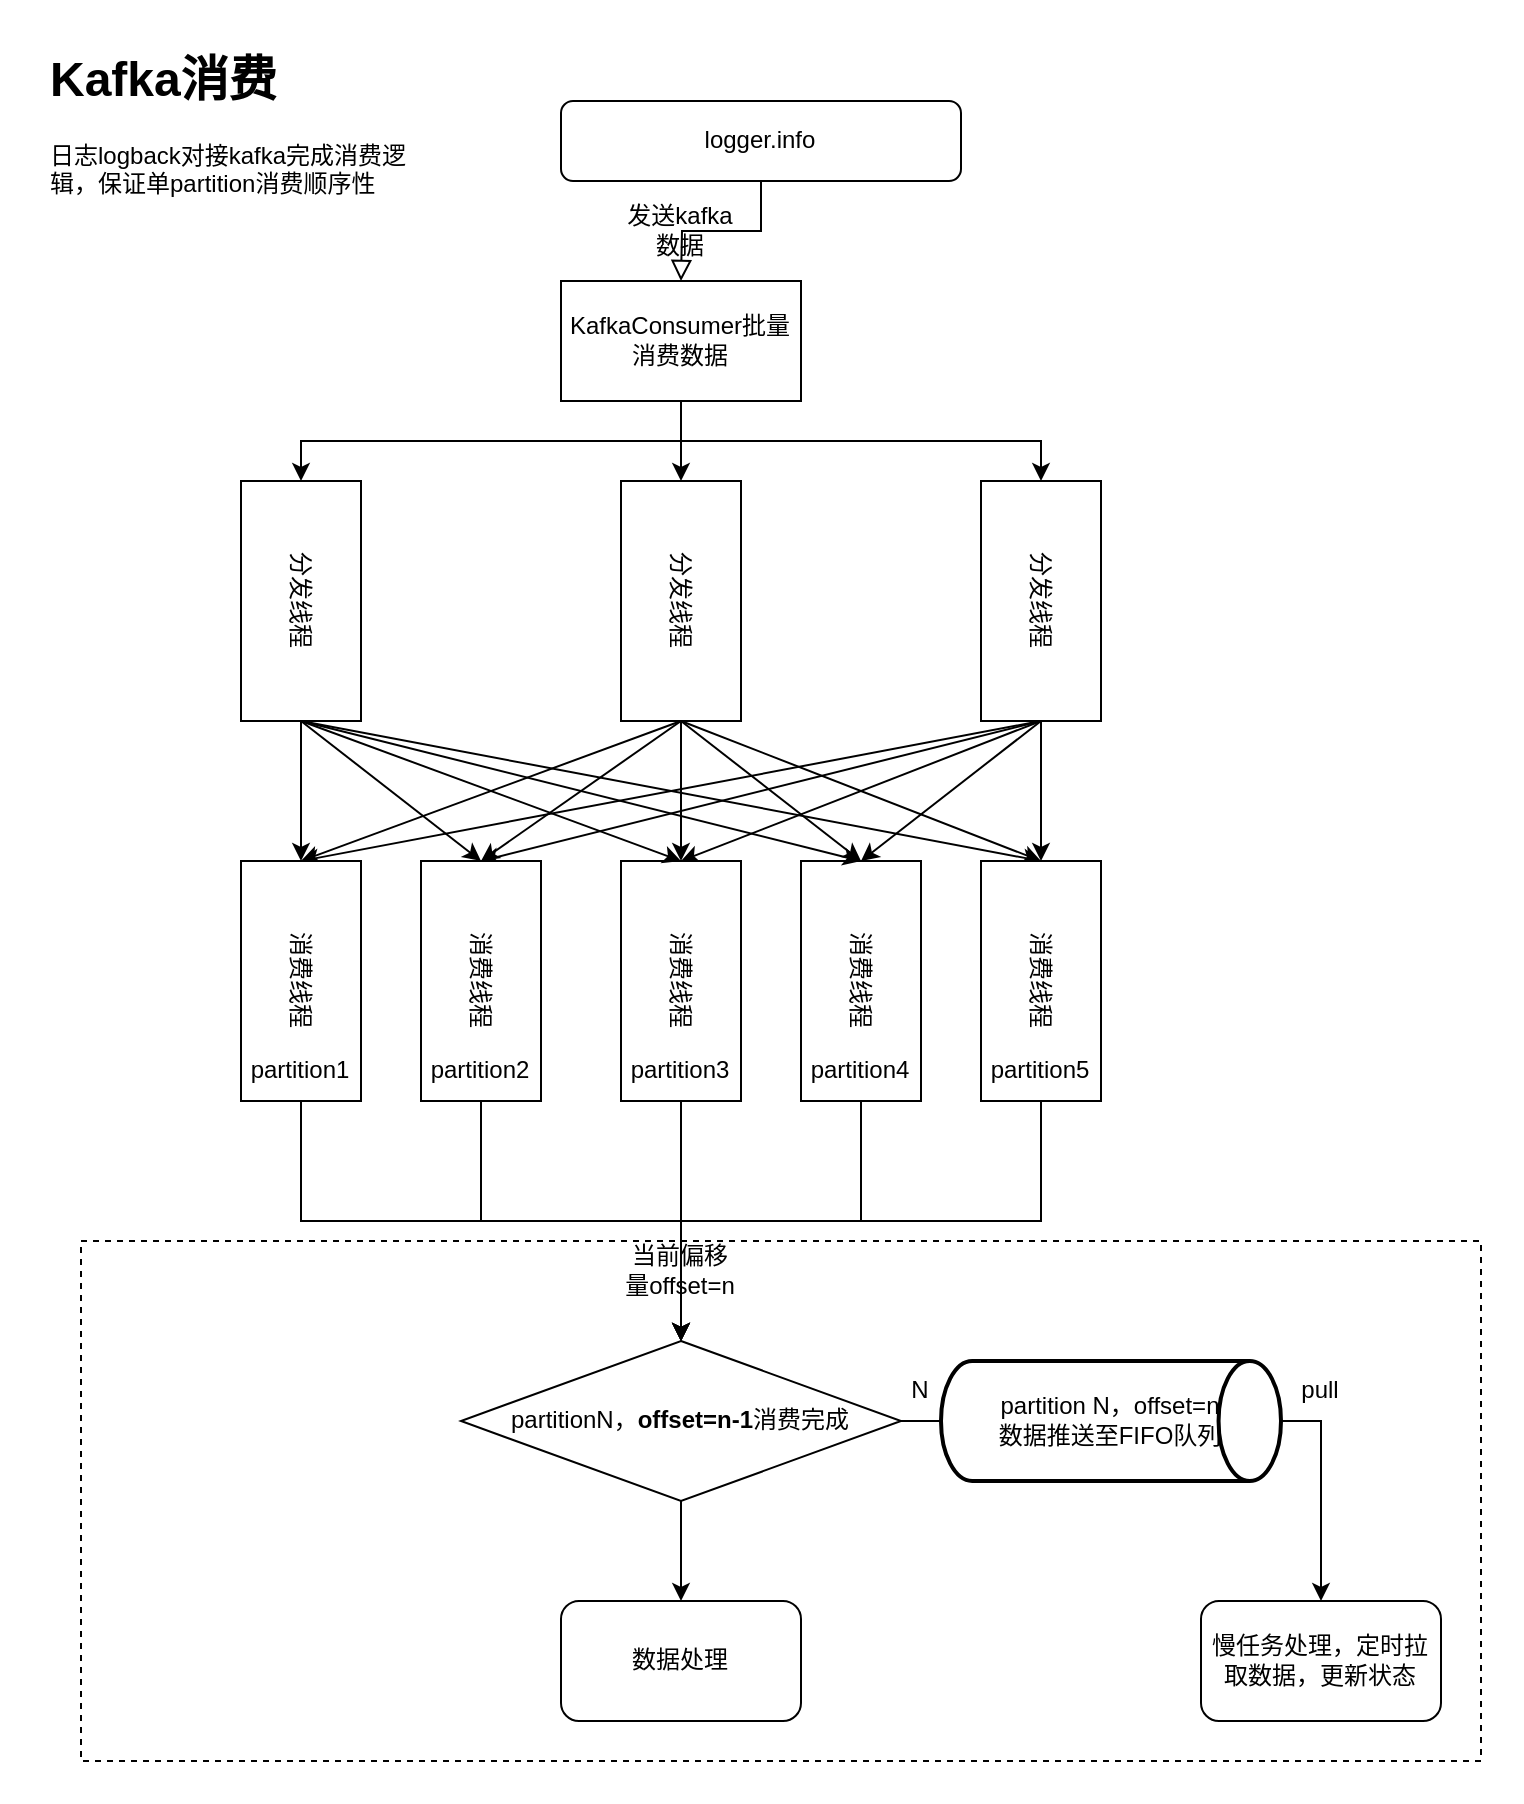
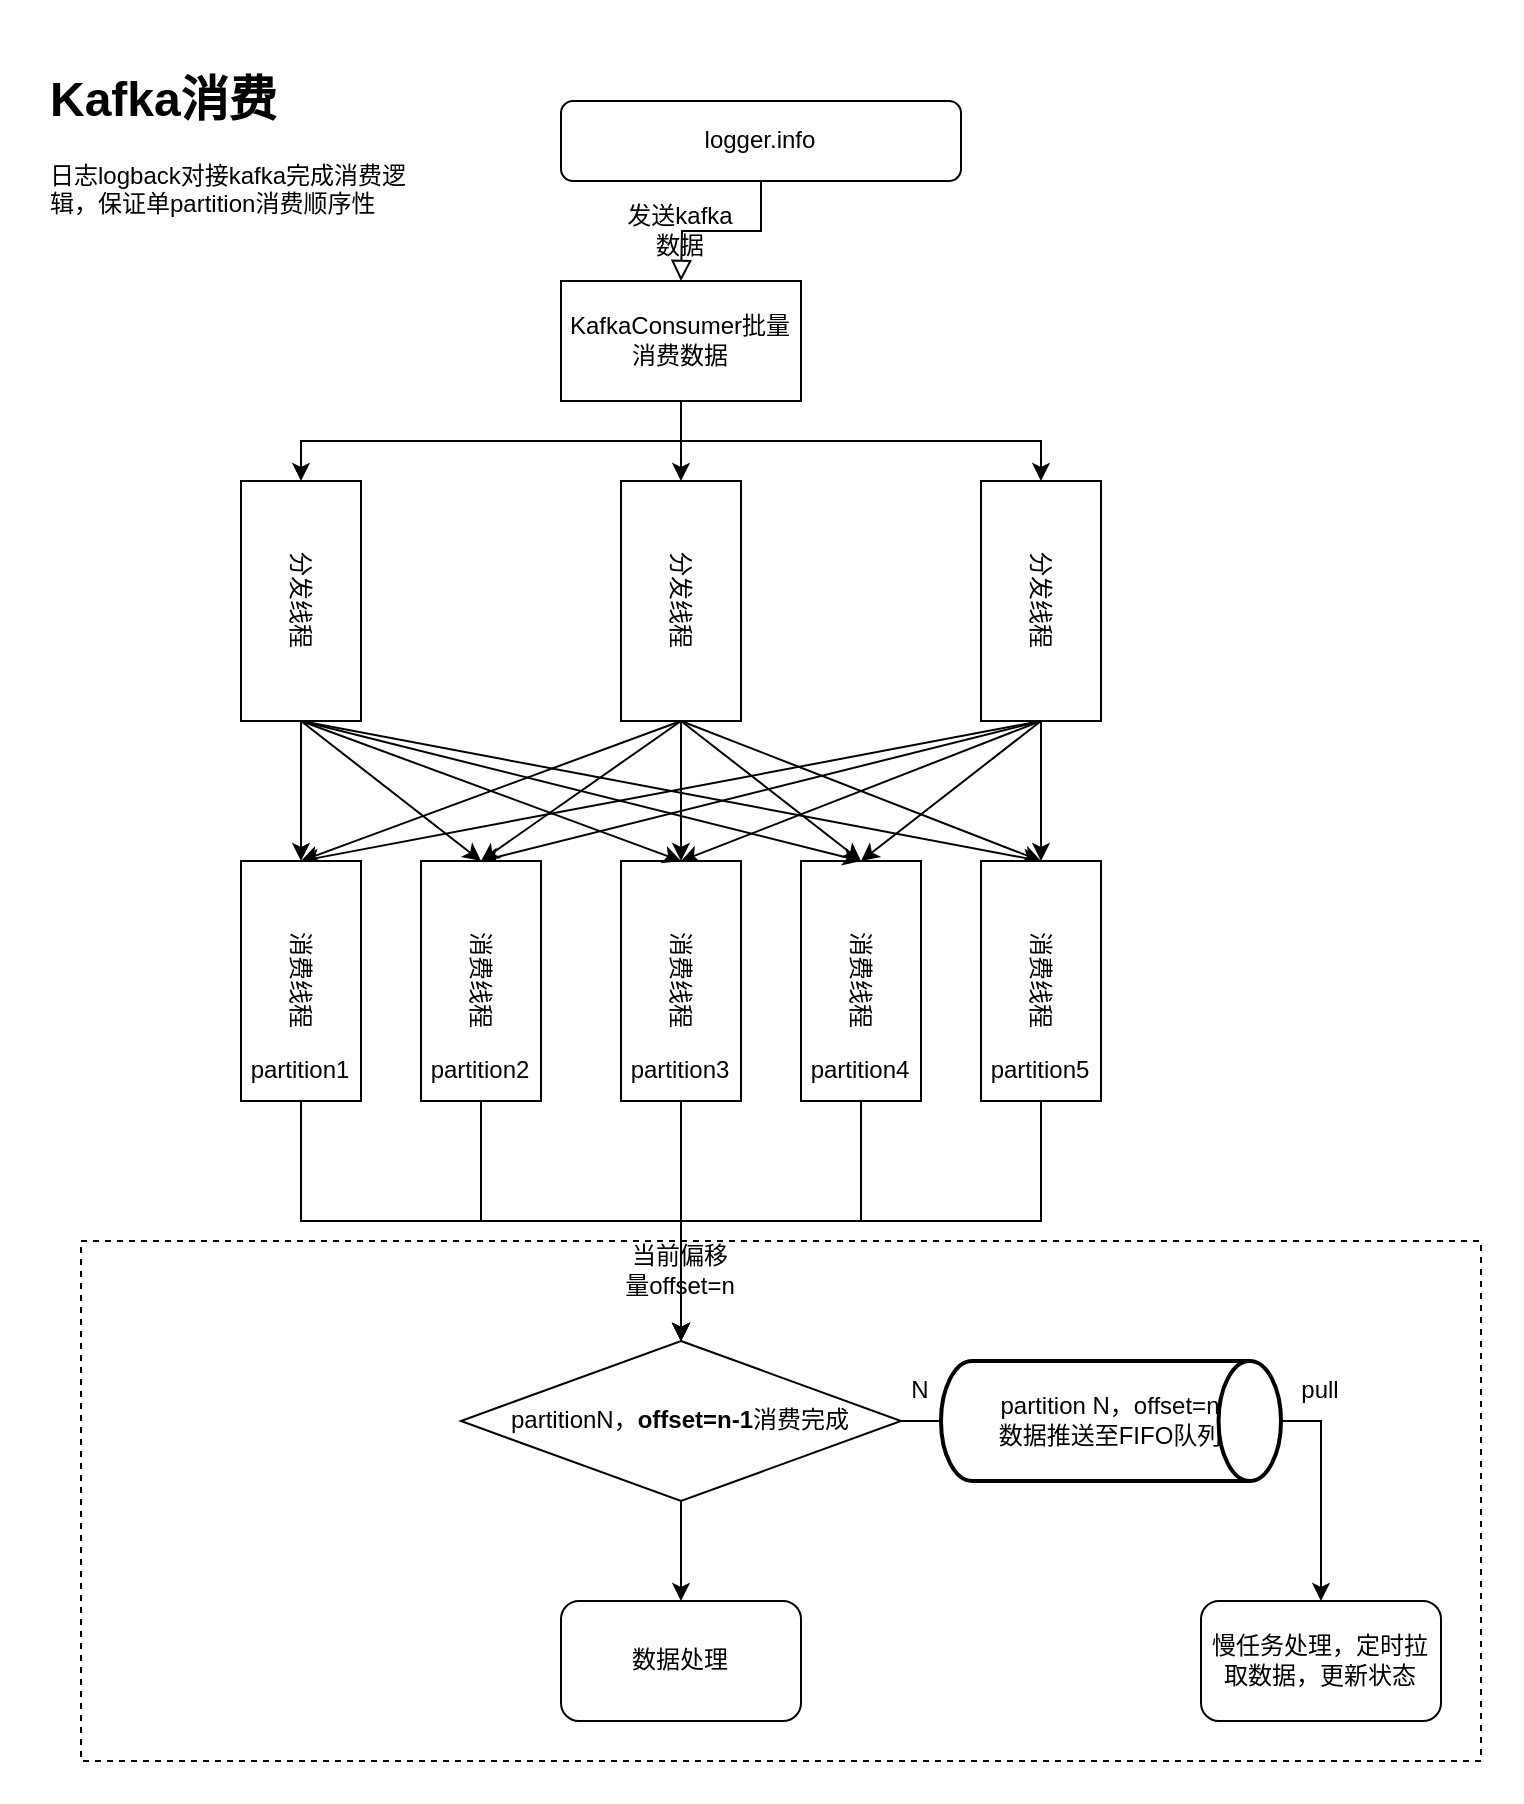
  <mxCell id="0" />
  <mxCell id="1" parent="0" />
  <mxCell id="2" value="" style="rounded=0;whiteSpace=wrap;html=1;dashed=1;" vertex="1" parent="1"><mxGeometry x="40" y="620" width="700" height="260" as="geometry" /></mxCell>
  <mxCell id="3" value="" style="rounded=0;html=1;jettySize=auto;orthogonalLoop=1;fontSize=11;endArrow=block;endFill=0;endSize=8;strokeWidth=1;shadow=0;labelBackgroundColor=none;edgeStyle=orthogonalEdgeStyle;" parent="1" source="4" edge="1"><mxGeometry relative="1" as="geometry"><mxPoint x="340" y="140" as="targetPoint" /></mxGeometry></mxCell>
  <mxCell id="4" value="logger.info" style="rounded=1;whiteSpace=wrap;html=1;fontSize=12;glass=0;strokeWidth=1;shadow=0;" parent="1" vertex="1"><mxGeometry x="280" y="50" width="200" height="40" as="geometry" /></mxCell>
  <mxCell id="5" style="edgeStyle=orthogonalEdgeStyle;rounded=0;orthogonalLoop=1;jettySize=auto;html=1;exitX=0.5;exitY=1;exitDx=0;exitDy=0;entryX=0;entryY=0.5;entryDx=0;entryDy=0;" edge="1" parent="1" source="8" target="12"><mxGeometry relative="1" as="geometry" /></mxCell>
  <mxCell id="6" style="edgeStyle=orthogonalEdgeStyle;rounded=0;orthogonalLoop=1;jettySize=auto;html=1;exitX=0.5;exitY=1;exitDx=0;exitDy=0;entryX=0;entryY=0.5;entryDx=0;entryDy=0;" edge="1" parent="1" source="8" target="18"><mxGeometry relative="1" as="geometry" /></mxCell>
  <mxCell id="7" style="edgeStyle=orthogonalEdgeStyle;rounded=0;orthogonalLoop=1;jettySize=auto;html=1;exitX=0.5;exitY=1;exitDx=0;exitDy=0;entryX=0;entryY=0.5;entryDx=0;entryDy=0;" edge="1" parent="1" source="8" target="24"><mxGeometry relative="1" as="geometry" /></mxCell>
  <mxCell id="8" value="KafkaConsumer批量消费数据" style="rounded=0;whiteSpace=wrap;html=1;" vertex="1" parent="1"><mxGeometry x="280" y="140" width="120" height="60" as="geometry" /></mxCell>
  <mxCell id="9" value="发送kafka数据" style="text;html=1;strokeColor=none;fillColor=none;align=center;verticalAlign=middle;whiteSpace=wrap;rounded=0;" vertex="1" parent="1"><mxGeometry x="310" y="100" width="60" height="30" as="geometry" /></mxCell>
  <mxCell id="10" style="rounded=0;orthogonalLoop=1;jettySize=auto;html=1;exitX=1;exitY=0.5;exitDx=0;exitDy=0;entryX=0;entryY=0.5;entryDx=0;entryDy=0;" edge="1" parent="1" source="12" target="25"><mxGeometry relative="1" as="geometry" /></mxCell>
  <mxCell id="11" style="rounded=0;orthogonalLoop=1;jettySize=auto;html=1;exitX=1;exitY=0.5;exitDx=0;exitDy=0;entryX=0;entryY=0.5;entryDx=0;entryDy=0;" edge="1" parent="1" source="12" target="26"><mxGeometry relative="1" as="geometry" /></mxCell>
  <mxCell id="12" value="分发线程" style="rounded=0;whiteSpace=wrap;html=1;rotation=90;" vertex="1" parent="1"><mxGeometry x="90" y="270" width="120" height="60" as="geometry" /></mxCell>
  <mxCell id="13" style="rounded=0;orthogonalLoop=1;jettySize=auto;html=1;exitX=1;exitY=0.5;exitDx=0;exitDy=0;entryX=0;entryY=0.5;entryDx=0;entryDy=0;" edge="1" parent="1" source="18" target="25"><mxGeometry relative="1" as="geometry" /></mxCell>
  <mxCell id="14" style="rounded=0;orthogonalLoop=1;jettySize=auto;html=1;exitX=1;exitY=0.5;exitDx=0;exitDy=0;entryX=0;entryY=0.5;entryDx=0;entryDy=0;" edge="1" parent="1" source="18" target="28"><mxGeometry relative="1" as="geometry" /></mxCell>
  <mxCell id="15" style="rounded=0;orthogonalLoop=1;jettySize=auto;html=1;exitX=1;exitY=0.5;exitDx=0;exitDy=0;" edge="1" parent="1" source="18"><mxGeometry relative="1" as="geometry"><mxPoint x="340" y="430" as="targetPoint" /></mxGeometry></mxCell>
  <mxCell id="16" style="rounded=0;orthogonalLoop=1;jettySize=auto;html=1;exitX=1;exitY=0.5;exitDx=0;exitDy=0;entryX=0;entryY=0.5;entryDx=0;entryDy=0;" edge="1" parent="1" source="18" target="27"><mxGeometry relative="1" as="geometry" /></mxCell>
  <mxCell id="17" style="rounded=0;orthogonalLoop=1;jettySize=auto;html=1;exitX=1;exitY=0.5;exitDx=0;exitDy=0;entryX=0;entryY=0.5;entryDx=0;entryDy=0;" edge="1" parent="1" source="18" target="26"><mxGeometry relative="1" as="geometry" /></mxCell>
  <mxCell id="18" value="分发线程" style="rounded=0;whiteSpace=wrap;html=1;rotation=90;" vertex="1" parent="1"><mxGeometry x="280" y="270" width="120" height="60" as="geometry" /></mxCell>
  <mxCell id="19" style="rounded=0;orthogonalLoop=1;jettySize=auto;html=1;exitX=1;exitY=0.5;exitDx=0;exitDy=0;entryX=0;entryY=0.5;entryDx=0;entryDy=0;" edge="1" parent="1" source="24" target="25"><mxGeometry relative="1" as="geometry" /></mxCell>
  <mxCell id="20" style="rounded=0;orthogonalLoop=1;jettySize=auto;html=1;exitX=1;exitY=0.5;exitDx=0;exitDy=0;entryX=0;entryY=0.5;entryDx=0;entryDy=0;" edge="1" parent="1" source="24" target="28"><mxGeometry relative="1" as="geometry" /></mxCell>
  <mxCell id="21" style="rounded=0;orthogonalLoop=1;jettySize=auto;html=1;exitX=1;exitY=0.5;exitDx=0;exitDy=0;entryX=0;entryY=0.5;entryDx=0;entryDy=0;" edge="1" parent="1" source="24" target="29"><mxGeometry relative="1" as="geometry" /></mxCell>
  <mxCell id="22" style="rounded=0;orthogonalLoop=1;jettySize=auto;html=1;exitX=1;exitY=0.5;exitDx=0;exitDy=0;" edge="1" parent="1" source="24"><mxGeometry relative="1" as="geometry"><mxPoint x="430" y="430" as="targetPoint" /></mxGeometry></mxCell>
  <mxCell id="23" style="edgeStyle=orthogonalEdgeStyle;rounded=0;orthogonalLoop=1;jettySize=auto;html=1;exitX=1;exitY=0.5;exitDx=0;exitDy=0;" edge="1" parent="1" source="24"><mxGeometry relative="1" as="geometry"><mxPoint x="520" y="430" as="targetPoint" /></mxGeometry></mxCell>
  <mxCell id="24" value="分发线程" style="rounded=0;whiteSpace=wrap;html=1;rotation=90;" vertex="1" parent="1"><mxGeometry x="460" y="270" width="120" height="60" as="geometry" /></mxCell>
  <mxCell id="25" value="消费线程" style="rounded=0;rotation=90;whiteSpace=wrap;html=1;align=center;" vertex="1" parent="1"><mxGeometry x="90" y="460" width="120" height="60" as="geometry" /></mxCell>
  <mxCell id="26" value="消费线程" style="rounded=0;whiteSpace=wrap;html=1;rotation=90;" vertex="1" parent="1"><mxGeometry x="460" y="460" width="120" height="60" as="geometry" /></mxCell>
  <mxCell id="27" value="消费线程" style="rounded=0;whiteSpace=wrap;html=1;rotation=90;" vertex="1" parent="1"><mxGeometry x="370" y="460" width="120" height="60" as="geometry" /></mxCell>
  <mxCell id="28" value="消费线程" style="rounded=0;whiteSpace=wrap;html=1;rotation=90;" vertex="1" parent="1"><mxGeometry x="180" y="460" width="120" height="60" as="geometry" /></mxCell>
  <mxCell id="29" value="消费线程" style="rounded=0;whiteSpace=wrap;html=1;rotation=90;" vertex="1" parent="1"><mxGeometry x="280" y="460" width="120" height="60" as="geometry" /></mxCell>
  <mxCell id="30" value="" style="endArrow=classic;html=1;rounded=0;exitX=1;exitY=0.5;exitDx=0;exitDy=0;entryX=0;entryY=0.5;entryDx=0;entryDy=0;" edge="1" parent="1" source="12" target="28"><mxGeometry width="50" height="50" relative="1" as="geometry"><mxPoint x="390" y="400" as="sourcePoint" /><mxPoint x="440" y="350" as="targetPoint" /></mxGeometry></mxCell>
  <mxCell id="31" value="" style="endArrow=classic;html=1;rounded=0;entryX=0;entryY=0.5;entryDx=0;entryDy=0;" edge="1" parent="1" target="29"><mxGeometry width="50" height="50" relative="1" as="geometry"><mxPoint x="150" y="360" as="sourcePoint" /><mxPoint x="250" y="440" as="targetPoint" /></mxGeometry></mxCell>
  <mxCell id="32" value="" style="endArrow=classic;html=1;rounded=0;entryX=0;entryY=0.5;entryDx=0;entryDy=0;" edge="1" parent="1" target="27"><mxGeometry width="50" height="50" relative="1" as="geometry"><mxPoint x="150" y="360" as="sourcePoint" /><mxPoint x="440" y="350" as="targetPoint" /></mxGeometry></mxCell>
  <mxCell id="33" style="edgeStyle=orthogonalEdgeStyle;rounded=0;orthogonalLoop=1;jettySize=auto;html=1;exitX=0.5;exitY=1;exitDx=0;exitDy=0;entryX=0.5;entryY=0;entryDx=0;entryDy=0;" edge="1" parent="1" source="34" target="45"><mxGeometry relative="1" as="geometry" /></mxCell>
  <mxCell id="34" value="partition5" style="text;html=1;strokeColor=none;fillColor=none;align=center;verticalAlign=middle;whiteSpace=wrap;rounded=0;" vertex="1" parent="1"><mxGeometry x="490" y="520" width="60" height="30" as="geometry" /></mxCell>
  <mxCell id="35" style="edgeStyle=orthogonalEdgeStyle;rounded=0;orthogonalLoop=1;jettySize=auto;html=1;exitX=0.5;exitY=1;exitDx=0;exitDy=0;entryX=0.5;entryY=0;entryDx=0;entryDy=0;" edge="1" parent="1" source="36" target="45"><mxGeometry relative="1" as="geometry" /></mxCell>
  <mxCell id="36" value="partition4" style="text;html=1;strokeColor=none;fillColor=none;align=center;verticalAlign=middle;whiteSpace=wrap;rounded=0;" vertex="1" parent="1"><mxGeometry x="400" y="520" width="60" height="30" as="geometry" /></mxCell>
  <mxCell id="37" style="edgeStyle=orthogonalEdgeStyle;rounded=0;orthogonalLoop=1;jettySize=auto;html=1;exitX=0.5;exitY=1;exitDx=0;exitDy=0;entryX=0.5;entryY=0;entryDx=0;entryDy=0;" edge="1" parent="1" source="38" target="45"><mxGeometry relative="1" as="geometry"><mxPoint x="340" y="650" as="targetPoint" /></mxGeometry></mxCell>
  <mxCell id="38" value="partition3" style="text;html=1;strokeColor=none;fillColor=none;align=center;verticalAlign=middle;whiteSpace=wrap;rounded=0;" vertex="1" parent="1"><mxGeometry x="310" y="520" width="60" height="30" as="geometry" /></mxCell>
  <mxCell id="39" style="edgeStyle=orthogonalEdgeStyle;rounded=0;orthogonalLoop=1;jettySize=auto;html=1;exitX=0.5;exitY=1;exitDx=0;exitDy=0;entryX=0.5;entryY=0;entryDx=0;entryDy=0;" edge="1" parent="1" source="40" target="45"><mxGeometry relative="1" as="geometry"><mxPoint x="340" y="650" as="targetPoint" /></mxGeometry></mxCell>
  <mxCell id="40" value="partition2" style="text;html=1;strokeColor=none;fillColor=none;align=center;verticalAlign=middle;whiteSpace=wrap;rounded=0;" vertex="1" parent="1"><mxGeometry x="210" y="520" width="60" height="30" as="geometry" /></mxCell>
  <mxCell id="41" style="edgeStyle=orthogonalEdgeStyle;rounded=0;orthogonalLoop=1;jettySize=auto;html=1;exitX=0.5;exitY=1;exitDx=0;exitDy=0;" edge="1" parent="1" source="42" target="45"><mxGeometry relative="1" as="geometry" /></mxCell>
  <mxCell id="42" value="partition1" style="text;html=1;strokeColor=none;fillColor=none;align=center;verticalAlign=middle;whiteSpace=wrap;rounded=0;" vertex="1" parent="1"><mxGeometry x="120" y="520" width="60" height="30" as="geometry" /></mxCell>
  <mxCell id="43" style="edgeStyle=orthogonalEdgeStyle;rounded=0;orthogonalLoop=1;jettySize=auto;html=1;exitX=1;exitY=0.5;exitDx=0;exitDy=0;" edge="1" parent="1" source="45"><mxGeometry relative="1" as="geometry"><mxPoint x="500" y="710" as="targetPoint" /></mxGeometry></mxCell>
  <mxCell id="44" style="edgeStyle=orthogonalEdgeStyle;rounded=0;orthogonalLoop=1;jettySize=auto;html=1;exitX=0.5;exitY=1;exitDx=0;exitDy=0;entryX=0.5;entryY=0;entryDx=0;entryDy=0;" edge="1" parent="1" source="45"><mxGeometry relative="1" as="geometry"><mxPoint x="340" y="800" as="targetPoint" /></mxGeometry></mxCell>
  <mxCell id="45" value="partitionN，&lt;b&gt;offset=n-1&lt;/b&gt;消费完成" style="rhombus;whiteSpace=wrap;html=1;" vertex="1" parent="1"><mxGeometry x="230" y="670" width="220" height="80" as="geometry" /></mxCell>
  <mxCell id="46" value="当前偏移量offset=n" style="text;html=1;strokeColor=none;fillColor=none;align=center;verticalAlign=middle;whiteSpace=wrap;rounded=0;" vertex="1" parent="1"><mxGeometry x="310" y="620" width="60" height="30" as="geometry" /></mxCell>
  <mxCell id="47" style="edgeStyle=orthogonalEdgeStyle;rounded=0;orthogonalLoop=1;jettySize=auto;html=1;exitX=1;exitY=0.5;exitDx=0;exitDy=0;exitPerimeter=0;entryX=0.5;entryY=0;entryDx=0;entryDy=0;" edge="1" parent="1" source="48" target="50"><mxGeometry relative="1" as="geometry" /></mxCell>
  <mxCell id="48" value="partition N，offset=n&lt;br&gt;数据推送至FIFO队列" style="strokeWidth=2;html=1;shape=mxgraph.flowchart.direct_data;whiteSpace=wrap;" vertex="1" parent="1"><mxGeometry x="470" y="680" width="170" height="60" as="geometry" /></mxCell>
  <mxCell id="49" value="N" style="text;html=1;strokeColor=none;fillColor=none;align=center;verticalAlign=middle;whiteSpace=wrap;rounded=0;" vertex="1" parent="1"><mxGeometry x="430" y="680" width="60" height="30" as="geometry" /></mxCell>
  <mxCell id="50" value="慢任务处理，定时拉取数据，更新状态" style="rounded=1;whiteSpace=wrap;html=1;" vertex="1" parent="1"><mxGeometry x="600" y="800" width="120" height="60" as="geometry" /></mxCell>
  <mxCell id="51" value="pull" style="text;html=1;strokeColor=none;fillColor=none;align=center;verticalAlign=middle;whiteSpace=wrap;rounded=0;" vertex="1" parent="1"><mxGeometry x="630" y="680" width="60" height="30" as="geometry" /></mxCell>
  <mxCell id="52" value="数据处理" style="rounded=1;whiteSpace=wrap;html=1;" vertex="1" parent="1"><mxGeometry x="280" y="800" width="120" height="60" as="geometry" /></mxCell>
- <mxCell id="53" value="&lt;h1&gt;Kafka消费&lt;/h1&gt;&lt;p&gt;日志logback对接kafka完成消费逻辑，保证单partition消费顺序性&lt;/p&gt;" style="text;html=1;strokeColor=none;fillColor=none;spacing=5;spacingTop=-20;whiteSpace=wrap;overflow=hidden;rounded=0;" vertex="1" parent="1"><mxGeometry x="20" y="20" width="190" height="120" as="geometry" /></mxCell>
+ <mxCell id="53" value="&lt;h1&gt;Kafka消费&lt;/h1&gt;&lt;p&gt;日志logback对接kafka完成消费逻辑，保证单partition消费顺序性&lt;/p&gt;" style="text;html=1;strokeColor=none;fillColor=none;spacing=5;spacingTop=-20;whiteSpace=wrap;overflow=hidden;rounded=0;" vertex="1" parent="1"><mxGeometry x="20" y="30" width="190" height="120" as="geometry" /></mxCell>
